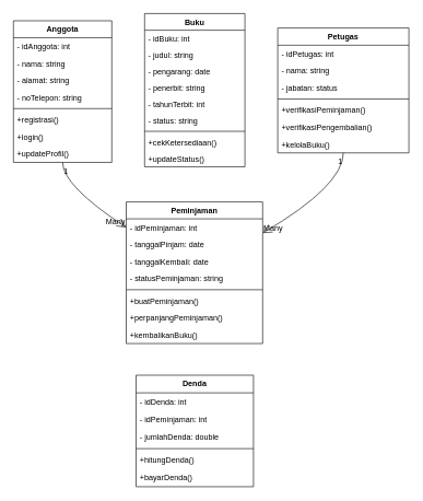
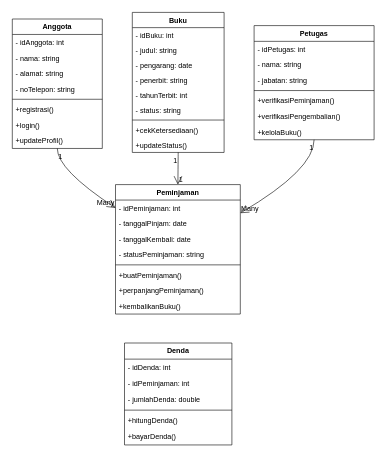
  <mxCell id="0" />
  <mxCell id="1" parent="0" />
  <mxCell id="2" value="Anggota" style="swimlane;fontStyle=1;align=center;verticalAlign=top;childLayout=stackLayout;horizontal=1;startSize=25.775;horizontalStack=0;resizeParent=1;resizeParentMax=0;resizeLast=0;collapsible=0;marginBottom=0;" vertex="1" parent="1"><mxGeometry x="20" y="31" width="150" height="215.775" as="geometry" /></mxCell>
  <mxCell id="3" value="- idAnggota: int" style="text;strokeColor=none;fillColor=none;align=left;verticalAlign=top;spacingLeft=4;spacingRight=4;overflow=hidden;rotatable=0;points=[[0,0.5],[1,0.5]];portConstraint=eastwest;" vertex="1" parent="2"><mxGeometry y="25.775" width="150" height="26" as="geometry" /></mxCell>
  <mxCell id="4" value="- nama: string" style="text;strokeColor=none;fillColor=none;align=left;verticalAlign=top;spacingLeft=4;spacingRight=4;overflow=hidden;rotatable=0;points=[[0,0.5],[1,0.5]];portConstraint=eastwest;" vertex="1" parent="2"><mxGeometry y="51.775" width="150" height="26" as="geometry" /></mxCell>
  <mxCell id="5" value="- alamat: string" style="text;strokeColor=none;fillColor=none;align=left;verticalAlign=top;spacingLeft=4;spacingRight=4;overflow=hidden;rotatable=0;points=[[0,0.5],[1,0.5]];portConstraint=eastwest;" vertex="1" parent="2"><mxGeometry y="77.775" width="150" height="26" as="geometry" /></mxCell>
  <mxCell id="6" value="- noTelepon: string" style="text;strokeColor=none;fillColor=none;align=left;verticalAlign=top;spacingLeft=4;spacingRight=4;overflow=hidden;rotatable=0;points=[[0,0.5],[1,0.5]];portConstraint=eastwest;" vertex="1" parent="2"><mxGeometry y="103.775" width="150" height="26" as="geometry" /></mxCell>
  <mxCell id="7" style="line;strokeWidth=1;fillColor=none;align=left;verticalAlign=middle;spacingTop=-1;spacingLeft=3;spacingRight=3;rotatable=0;labelPosition=right;points=[];portConstraint=eastwest;strokeColor=inherit;" vertex="1" parent="2"><mxGeometry y="129.775" width="150" height="8" as="geometry" /></mxCell>
  <mxCell id="8" value="+registrasi()" style="text;strokeColor=none;fillColor=none;align=left;verticalAlign=top;spacingLeft=4;spacingRight=4;overflow=hidden;rotatable=0;points=[[0,0.5],[1,0.5]];portConstraint=eastwest;" vertex="1" parent="2"><mxGeometry y="137.775" width="150" height="26" as="geometry" /></mxCell>
  <mxCell id="9" value="+login()" style="text;strokeColor=none;fillColor=none;align=left;verticalAlign=top;spacingLeft=4;spacingRight=4;overflow=hidden;rotatable=0;points=[[0,0.5],[1,0.5]];portConstraint=eastwest;" vertex="1" parent="2"><mxGeometry y="163.775" width="150" height="26" as="geometry" /></mxCell>
  <mxCell id="10" value="+updateProfil()" style="text;strokeColor=none;fillColor=none;align=left;verticalAlign=top;spacingLeft=4;spacingRight=4;overflow=hidden;rotatable=0;points=[[0,0.5],[1,0.5]];portConstraint=eastwest;" vertex="1" parent="2"><mxGeometry y="189.775" width="150" height="26" as="geometry" /></mxCell>
  <mxCell id="11" value="Buku" style="swimlane;fontStyle=1;align=center;verticalAlign=top;childLayout=stackLayout;horizontal=1;startSize=25.4;horizontalStack=0;resizeParent=1;resizeParentMax=0;resizeLast=0;collapsible=0;marginBottom=0;" vertex="1" parent="1"><mxGeometry x="220" y="20" width="153" height="233.4" as="geometry" /></mxCell>
  <mxCell id="12" value="- idBuku: int" style="text;strokeColor=none;fillColor=none;align=left;verticalAlign=top;spacingLeft=4;spacingRight=4;overflow=hidden;rotatable=0;points=[[0,0.5],[1,0.5]];portConstraint=eastwest;" vertex="1" parent="11"><mxGeometry y="25.4" width="153" height="25" as="geometry" /></mxCell>
  <mxCell id="13" value="- judul: string" style="text;strokeColor=none;fillColor=none;align=left;verticalAlign=top;spacingLeft=4;spacingRight=4;overflow=hidden;rotatable=0;points=[[0,0.5],[1,0.5]];portConstraint=eastwest;" vertex="1" parent="11"><mxGeometry y="50.4" width="153" height="25" as="geometry" /></mxCell>
  <mxCell id="14" value="- pengarang: date" style="text;strokeColor=none;fillColor=none;align=left;verticalAlign=top;spacingLeft=4;spacingRight=4;overflow=hidden;rotatable=0;points=[[0,0.5],[1,0.5]];portConstraint=eastwest;" vertex="1" parent="11"><mxGeometry y="75.4" width="153" height="25" as="geometry" /></mxCell>
  <mxCell id="15" value="- penerbit: string" style="text;strokeColor=none;fillColor=none;align=left;verticalAlign=top;spacingLeft=4;spacingRight=4;overflow=hidden;rotatable=0;points=[[0,0.5],[1,0.5]];portConstraint=eastwest;" vertex="1" parent="11"><mxGeometry y="100.4" width="153" height="25" as="geometry" /></mxCell>
  <mxCell id="16" value="- tahunTerbit: int" style="text;strokeColor=none;fillColor=none;align=left;verticalAlign=top;spacingLeft=4;spacingRight=4;overflow=hidden;rotatable=0;points=[[0,0.5],[1,0.5]];portConstraint=eastwest;" vertex="1" parent="11"><mxGeometry y="125.4" width="153" height="25" as="geometry" /></mxCell>
  <mxCell id="17" value="- status: string" style="text;strokeColor=none;fillColor=none;align=left;verticalAlign=top;spacingLeft=4;spacingRight=4;overflow=hidden;rotatable=0;points=[[0,0.5],[1,0.5]];portConstraint=eastwest;" vertex="1" parent="11"><mxGeometry y="150.4" width="153" height="25" as="geometry" /></mxCell>
  <mxCell id="18" style="line;strokeWidth=1;fillColor=none;align=left;verticalAlign=middle;spacingTop=-1;spacingLeft=3;spacingRight=3;rotatable=0;labelPosition=right;points=[];portConstraint=eastwest;strokeColor=inherit;" vertex="1" parent="11"><mxGeometry y="175.4" width="153" height="8" as="geometry" /></mxCell>
  <mxCell id="19" value="+cekKetersediaan()" style="text;strokeColor=none;fillColor=none;align=left;verticalAlign=top;spacingLeft=4;spacingRight=4;overflow=hidden;rotatable=0;points=[[0,0.5],[1,0.5]];portConstraint=eastwest;" vertex="1" parent="11"><mxGeometry y="183.4" width="153" height="25" as="geometry" /></mxCell>
  <mxCell id="20" value="+updateStatus()" style="text;strokeColor=none;fillColor=none;align=left;verticalAlign=top;spacingLeft=4;spacingRight=4;overflow=hidden;rotatable=0;points=[[0,0.5],[1,0.5]];portConstraint=eastwest;" vertex="1" parent="11"><mxGeometry y="208.4" width="153" height="25" as="geometry" /></mxCell>
  <mxCell id="21" value="Peminjaman" style="swimlane;fontStyle=1;align=center;verticalAlign=top;childLayout=stackLayout;horizontal=1;startSize=25.775;horizontalStack=0;resizeParent=1;resizeParentMax=0;resizeLast=0;collapsible=0;marginBottom=0;" vertex="1" parent="1"><mxGeometry x="192" y="307" width="208" height="215.775" as="geometry" /></mxCell>
  <mxCell id="22" value="- idPeminjaman: int" style="text;strokeColor=none;fillColor=none;align=left;verticalAlign=top;spacingLeft=4;spacingRight=4;overflow=hidden;rotatable=0;points=[[0,0.5],[1,0.5]];portConstraint=eastwest;" vertex="1" parent="21"><mxGeometry y="25.775" width="208" height="26" as="geometry" /></mxCell>
  <mxCell id="23" value="- tanggalPinjam: date" style="text;strokeColor=none;fillColor=none;align=left;verticalAlign=top;spacingLeft=4;spacingRight=4;overflow=hidden;rotatable=0;points=[[0,0.5],[1,0.5]];portConstraint=eastwest;" vertex="1" parent="21"><mxGeometry y="51.775" width="208" height="26" as="geometry" /></mxCell>
  <mxCell id="24" value="- tanggalKembali: date" style="text;strokeColor=none;fillColor=none;align=left;verticalAlign=top;spacingLeft=4;spacingRight=4;overflow=hidden;rotatable=0;points=[[0,0.5],[1,0.5]];portConstraint=eastwest;" vertex="1" parent="21"><mxGeometry y="77.775" width="208" height="26" as="geometry" /></mxCell>
  <mxCell id="25" value="- statusPeminjaman: string" style="text;strokeColor=none;fillColor=none;align=left;verticalAlign=top;spacingLeft=4;spacingRight=4;overflow=hidden;rotatable=0;points=[[0,0.5],[1,0.5]];portConstraint=eastwest;" vertex="1" parent="21"><mxGeometry y="103.775" width="208" height="26" as="geometry" /></mxCell>
  <mxCell id="26" style="line;strokeWidth=1;fillColor=none;align=left;verticalAlign=middle;spacingTop=-1;spacingLeft=3;spacingRight=3;rotatable=0;labelPosition=right;points=[];portConstraint=eastwest;strokeColor=inherit;" vertex="1" parent="21"><mxGeometry y="129.775" width="208" height="8" as="geometry" /></mxCell>
  <mxCell id="27" value="+buatPeminjaman()" style="text;strokeColor=none;fillColor=none;align=left;verticalAlign=top;spacingLeft=4;spacingRight=4;overflow=hidden;rotatable=0;points=[[0,0.5],[1,0.5]];portConstraint=eastwest;" vertex="1" parent="21"><mxGeometry y="137.775" width="208" height="26" as="geometry" /></mxCell>
  <mxCell id="28" value="+perpanjangPeminjaman()" style="text;strokeColor=none;fillColor=none;align=left;verticalAlign=top;spacingLeft=4;spacingRight=4;overflow=hidden;rotatable=0;points=[[0,0.5],[1,0.5]];portConstraint=eastwest;" vertex="1" parent="21"><mxGeometry y="163.775" width="208" height="26" as="geometry" /></mxCell>
  <mxCell id="29" value="+kembalikanBuku()" style="text;strokeColor=none;fillColor=none;align=left;verticalAlign=top;spacingLeft=4;spacingRight=4;overflow=hidden;rotatable=0;points=[[0,0.5],[1,0.5]];portConstraint=eastwest;" vertex="1" parent="21"><mxGeometry y="189.775" width="208" height="26" as="geometry" /></mxCell>
  <mxCell id="30" value="Petugas" style="swimlane;fontStyle=1;align=center;verticalAlign=top;childLayout=stackLayout;horizontal=1;startSize=26.257;horizontalStack=0;resizeParent=1;resizeParentMax=0;resizeLast=0;collapsible=0;marginBottom=0;" vertex="1" parent="1"><mxGeometry x="423" y="42" width="200" height="190.257" as="geometry" /></mxCell>
  <mxCell id="31" value="- idPetugas: int" style="text;strokeColor=none;fillColor=none;align=left;verticalAlign=top;spacingLeft=4;spacingRight=4;overflow=hidden;rotatable=0;points=[[0,0.5],[1,0.5]];portConstraint=eastwest;" vertex="1" parent="30"><mxGeometry y="26.257" width="200" height="26" as="geometry" /></mxCell>
  <mxCell id="32" value="- nama: string" style="text;strokeColor=none;fillColor=none;align=left;verticalAlign=top;spacingLeft=4;spacingRight=4;overflow=hidden;rotatable=0;points=[[0,0.5],[1,0.5]];portConstraint=eastwest;" vertex="1" parent="30"><mxGeometry y="52.257" width="200" height="26" as="geometry" /></mxCell>
- <mxCell id="33" value="- jabatan: status" style="text;strokeColor=none;fillColor=none;align=left;verticalAlign=top;spacingLeft=4;spacingRight=4;overflow=hidden;rotatable=0;points=[[0,0.5],[1,0.5]];portConstraint=eastwest;" vertex="1" parent="30"><mxGeometry y="78.257" width="200" height="26" as="geometry" /></mxCell>
+ <mxCell id="33" value="- jabatan: string" style="text;strokeColor=none;fillColor=none;align=left;verticalAlign=top;spacingLeft=4;spacingRight=4;overflow=hidden;rotatable=0;points=[[0,0.5],[1,0.5]];portConstraint=eastwest;" vertex="1" parent="30"><mxGeometry y="78.257" width="200" height="26" as="geometry" /></mxCell>
  <mxCell id="34" style="line;strokeWidth=1;fillColor=none;align=left;verticalAlign=middle;spacingTop=-1;spacingLeft=3;spacingRight=3;rotatable=0;labelPosition=right;points=[];portConstraint=eastwest;strokeColor=inherit;" vertex="1" parent="30"><mxGeometry y="104.257" width="200" height="8" as="geometry" /></mxCell>
  <mxCell id="35" value="+verifikasiPeminjaman()" style="text;strokeColor=none;fillColor=none;align=left;verticalAlign=top;spacingLeft=4;spacingRight=4;overflow=hidden;rotatable=0;points=[[0,0.5],[1,0.5]];portConstraint=eastwest;" vertex="1" parent="30"><mxGeometry y="112.257" width="200" height="26" as="geometry" /></mxCell>
  <mxCell id="36" value="+verifikasiPengembalian()" style="text;strokeColor=none;fillColor=none;align=left;verticalAlign=top;spacingLeft=4;spacingRight=4;overflow=hidden;rotatable=0;points=[[0,0.5],[1,0.5]];portConstraint=eastwest;" vertex="1" parent="30"><mxGeometry y="138.257" width="200" height="26" as="geometry" /></mxCell>
  <mxCell id="37" value="+kelolaBuku()" style="text;strokeColor=none;fillColor=none;align=left;verticalAlign=top;spacingLeft=4;spacingRight=4;overflow=hidden;rotatable=0;points=[[0,0.5],[1,0.5]];portConstraint=eastwest;" vertex="1" parent="30"><mxGeometry y="164.257" width="200" height="26" as="geometry" /></mxCell>
  <mxCell id="38" value="Denda" style="swimlane;fontStyle=1;align=center;verticalAlign=top;childLayout=stackLayout;horizontal=1;startSize=26.9;horizontalStack=0;resizeParent=1;resizeParentMax=0;resizeLast=0;collapsible=0;marginBottom=0;" vertex="1" parent="1"><mxGeometry x="207" y="571" width="179" height="169.9" as="geometry" /></mxCell>
  <mxCell id="39" value="- idDenda: int" style="text;strokeColor=none;fillColor=none;align=left;verticalAlign=top;spacingLeft=4;spacingRight=4;overflow=hidden;rotatable=0;points=[[0,0.5],[1,0.5]];portConstraint=eastwest;" vertex="1" parent="38"><mxGeometry y="26.9" width="179" height="27" as="geometry" /></mxCell>
  <mxCell id="40" value="- idPeminjaman: int" style="text;strokeColor=none;fillColor=none;align=left;verticalAlign=top;spacingLeft=4;spacingRight=4;overflow=hidden;rotatable=0;points=[[0,0.5],[1,0.5]];portConstraint=eastwest;" vertex="1" parent="38"><mxGeometry y="53.9" width="179" height="27" as="geometry" /></mxCell>
  <mxCell id="41" value="- jumlahDenda: double" style="text;strokeColor=none;fillColor=none;align=left;verticalAlign=top;spacingLeft=4;spacingRight=4;overflow=hidden;rotatable=0;points=[[0,0.5],[1,0.5]];portConstraint=eastwest;" vertex="1" parent="38"><mxGeometry y="80.9" width="179" height="27" as="geometry" /></mxCell>
  <mxCell id="42" style="line;strokeWidth=1;fillColor=none;align=left;verticalAlign=middle;spacingTop=-1;spacingLeft=3;spacingRight=3;rotatable=0;labelPosition=right;points=[];portConstraint=eastwest;strokeColor=inherit;" vertex="1" parent="38"><mxGeometry y="107.9" width="179" height="8" as="geometry" /></mxCell>
  <mxCell id="43" value="+hitungDenda()" style="text;strokeColor=none;fillColor=none;align=left;verticalAlign=top;spacingLeft=4;spacingRight=4;overflow=hidden;rotatable=0;points=[[0,0.5],[1,0.5]];portConstraint=eastwest;" vertex="1" parent="38"><mxGeometry y="115.9" width="179" height="27" as="geometry" /></mxCell>
  <mxCell id="44" value="+bayarDenda()" style="text;strokeColor=none;fillColor=none;align=left;verticalAlign=top;spacingLeft=4;spacingRight=4;overflow=hidden;rotatable=0;points=[[0,0.5],[1,0.5]];portConstraint=eastwest;" vertex="1" parent="38"><mxGeometry y="142.9" width="179" height="27" as="geometry" /></mxCell>
  <mxCell id="45" value="" style="curved=1;startArrow=none;endArrow=open;endSize=12;exitX=0.5;exitY=1;entryX=0;entryY=0.18;rounded=0;" edge="1" parent="1" source="2" target="21"><mxGeometry relative="1" as="geometry"><Array as="points"><mxPoint x="95" y="282" /></Array></mxGeometry></mxCell>
  <mxCell id="46" value="1" style="edgeLabel;resizable=0;labelBackgroundColor=none;fontSize=12;align=left;verticalAlign=top;" vertex="1" parent="45"><mxGeometry x="-1" relative="1" as="geometry" /></mxCell>
  <mxCell id="47" value="Many" style="edgeLabel;resizable=0;labelBackgroundColor=none;fontSize=12;align=right;verticalAlign=bottom;" vertex="1" parent="45"><mxGeometry x="1" relative="1" as="geometry" /></mxCell>
+ <mxCell id="48" value="" style="curved=1;startArrow=none;endArrow=open;endSize=12;exitX=0.5;exitY=1;entryX=0.5;entryY=0;rounded=0;" edge="1" parent="1" source="11" target="21"><mxGeometry relative="1" as="geometry"><Array as="points" /></mxGeometry></mxCell>
+ <mxCell id="49" value="1" style="edgeLabel;resizable=0;labelBackgroundColor=none;fontSize=12;align=right;verticalAlign=top;" vertex="1" parent="48"><mxGeometry x="-1" relative="1" as="geometry" /></mxCell>
+ <mxCell id="50" value="1" style="edgeLabel;resizable=0;labelBackgroundColor=none;fontSize=12;align=left;verticalAlign=bottom;" vertex="1" parent="48"><mxGeometry x="1" relative="1" as="geometry" /></mxCell>
  <mxCell id="51" value="" style="curved=1;startArrow=none;endArrow=open;endSize=12;exitX=0.5;exitY=1;entryX=1;entryY=0.22;rounded=0;" edge="1" parent="1" source="30" target="21"><mxGeometry relative="1" as="geometry"><Array as="points"><mxPoint x="523" y="282" /></Array></mxGeometry></mxCell>
  <mxCell id="52" value="1" style="edgeLabel;resizable=0;labelBackgroundColor=none;fontSize=12;align=right;verticalAlign=top;" vertex="1" parent="51"><mxGeometry x="-1" relative="1" as="geometry" /></mxCell>
  <mxCell id="53" value="Many" style="edgeLabel;resizable=0;labelBackgroundColor=none;fontSize=12;align=left;verticalAlign=bottom;" vertex="1" parent="51"><mxGeometry x="1" relative="1" as="geometry" /></mxCell>
